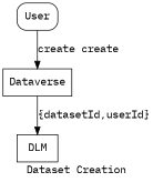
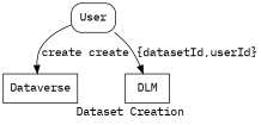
  digraph {
    fontname="IBM Plex Mono"
    label="Dataset Creation"
    node [fontname="IBM Plex Mono" shape=box]
    edge [fontname="IBM Plex Mono"]
    User [style=rounded]
    Dataverse
    DLM
    User -> Dataverse [label="create create"]
-   Dataverse -> DLM [label="{datasetId,userId}"]
+   User -> DLM [label="{datasetId,userId}"]
  }
